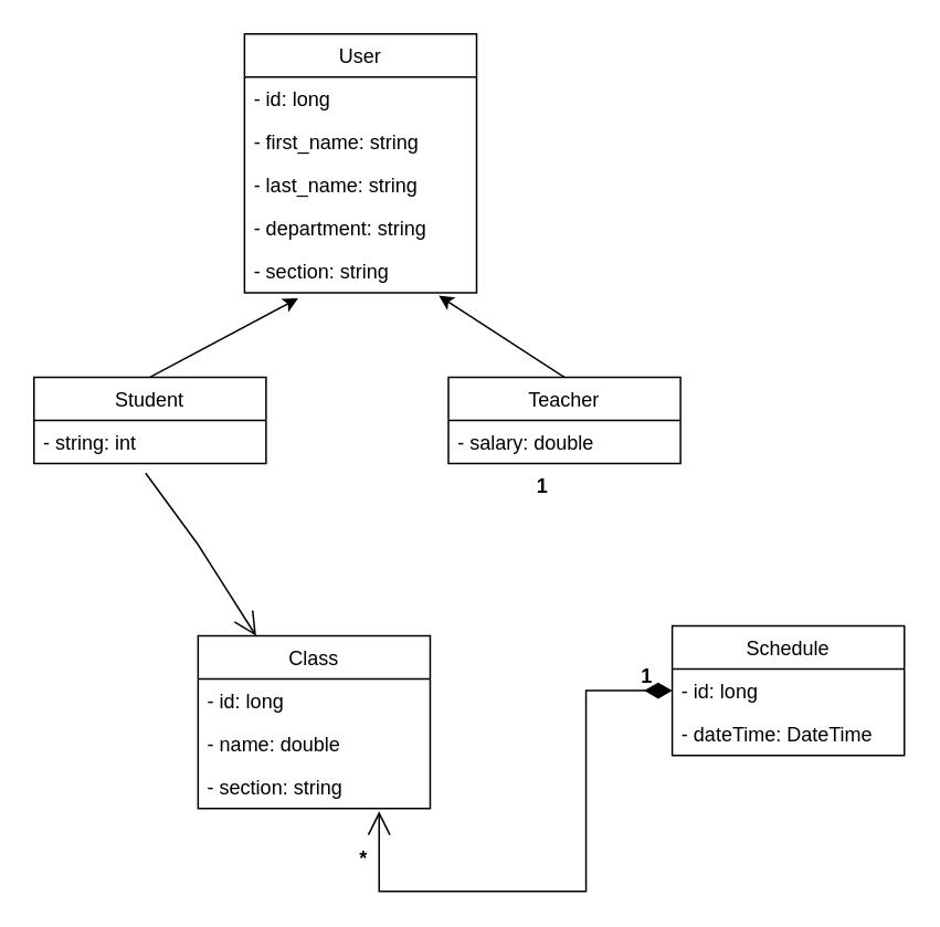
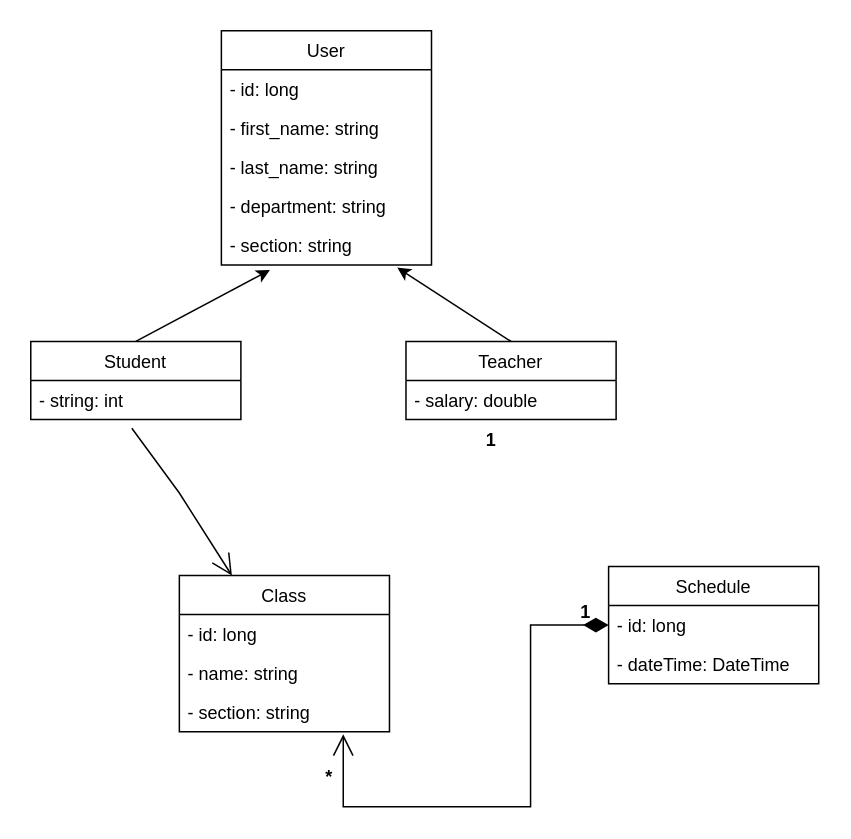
  <mxCell id="0" />
  <mxCell id="1" parent="0" />
  <mxCell id="2" value="User" style="swimlane;fontStyle=0;childLayout=stackLayout;horizontal=1;startSize=26;fillColor=none;horizontalStack=0;resizeParent=1;resizeParentMax=0;resizeLast=0;collapsible=1;marginBottom=0;" vertex="1" parent="1"><mxGeometry x="147" y="20" width="140" height="156" as="geometry" /></mxCell>
  <mxCell id="3" value="- id: long" style="text;strokeColor=none;fillColor=none;align=left;verticalAlign=top;spacingLeft=4;spacingRight=4;overflow=hidden;rotatable=0;points=[[0,0.5],[1,0.5]];portConstraint=eastwest;" vertex="1" parent="2"><mxGeometry y="26" width="140" height="26" as="geometry" /></mxCell>
  <mxCell id="4" value="- first_name: string&#10;" style="text;strokeColor=none;fillColor=none;align=left;verticalAlign=top;spacingLeft=4;spacingRight=4;overflow=hidden;rotatable=0;points=[[0,0.5],[1,0.5]];portConstraint=eastwest;" vertex="1" parent="2"><mxGeometry y="52" width="140" height="26" as="geometry" /></mxCell>
  <mxCell id="5" value="- last_name: string" style="text;strokeColor=none;fillColor=none;align=left;verticalAlign=top;spacingLeft=4;spacingRight=4;overflow=hidden;rotatable=0;points=[[0,0.5],[1,0.5]];portConstraint=eastwest;" vertex="1" parent="2"><mxGeometry y="78" width="140" height="26" as="geometry" /></mxCell>
  <mxCell id="6" value="- department: string" style="text;strokeColor=none;fillColor=none;align=left;verticalAlign=top;spacingLeft=4;spacingRight=4;overflow=hidden;rotatable=0;points=[[0,0.5],[1,0.5]];portConstraint=eastwest;" vertex="1" parent="2"><mxGeometry y="104" width="140" height="26" as="geometry" /></mxCell>
  <mxCell id="7" value="- section: string" style="text;strokeColor=none;fillColor=none;align=left;verticalAlign=top;spacingLeft=4;spacingRight=4;overflow=hidden;rotatable=0;points=[[0,0.5],[1,0.5]];portConstraint=eastwest;" vertex="1" parent="2"><mxGeometry y="130" width="140" height="26" as="geometry" /></mxCell>
  <mxCell id="8" value="Student" style="swimlane;fontStyle=0;childLayout=stackLayout;horizontal=1;startSize=26;fillColor=none;horizontalStack=0;resizeParent=1;resizeParentMax=0;resizeLast=0;collapsible=1;marginBottom=0;" vertex="1" parent="1"><mxGeometry x="20" y="227" width="140" height="52" as="geometry"><mxRectangle x="160" y="160" width="70" height="26" as="alternateBounds" /></mxGeometry></mxCell>
  <mxCell id="9" value="- string: int" style="text;strokeColor=none;fillColor=none;align=left;verticalAlign=top;spacingLeft=4;spacingRight=4;overflow=hidden;rotatable=0;points=[[0,0.5],[1,0.5]];portConstraint=eastwest;" vertex="1" parent="8"><mxGeometry y="26" width="140" height="26" as="geometry" /></mxCell>
  <mxCell id="10" value="Teacher" style="swimlane;fontStyle=0;childLayout=stackLayout;horizontal=1;startSize=26;fillColor=none;horizontalStack=0;resizeParent=1;resizeParentMax=0;resizeLast=0;collapsible=1;marginBottom=0;" vertex="1" parent="1"><mxGeometry x="270" y="227" width="140" height="52" as="geometry" /></mxCell>
  <mxCell id="11" value="- salary: double" style="text;strokeColor=none;fillColor=none;align=left;verticalAlign=top;spacingLeft=4;spacingRight=4;overflow=hidden;rotatable=0;points=[[0,0.5],[1,0.5]];portConstraint=eastwest;" vertex="1" parent="10"><mxGeometry y="26" width="140" height="26" as="geometry" /></mxCell>
  <mxCell id="12" value="" style="endArrow=classic;html=1;rounded=0;exitX=0.5;exitY=0;exitDx=0;exitDy=0;entryX=0.231;entryY=1.131;entryDx=0;entryDy=0;entryPerimeter=0;" edge="1" parent="1" source="8" target="7"><mxGeometry width="50" height="50" relative="1" as="geometry"><mxPoint x="100" y="215" as="sourcePoint" /><mxPoint x="150" y="165" as="targetPoint" /></mxGeometry></mxCell>
  <mxCell id="13" value="" style="endArrow=classic;html=1;rounded=0;entryX=0.837;entryY=1.069;entryDx=0;entryDy=0;entryPerimeter=0;exitX=0.5;exitY=0;exitDx=0;exitDy=0;" edge="1" parent="1" source="10" target="7"><mxGeometry width="50" height="50" relative="1" as="geometry"><mxPoint x="320" y="215" as="sourcePoint" /><mxPoint x="370" y="165" as="targetPoint" /></mxGeometry></mxCell>
  <mxCell id="14" value="Class" style="swimlane;fontStyle=0;childLayout=stackLayout;horizontal=1;startSize=26;fillColor=none;horizontalStack=0;resizeParent=1;resizeParentMax=0;resizeLast=0;collapsible=1;marginBottom=0;" vertex="1" parent="1"><mxGeometry x="119" y="383" width="140" height="104" as="geometry" /></mxCell>
  <mxCell id="15" value="- id: long&#10;" style="text;strokeColor=none;fillColor=none;align=left;verticalAlign=top;spacingLeft=4;spacingRight=4;overflow=hidden;rotatable=0;points=[[0,0.5],[1,0.5]];portConstraint=eastwest;" vertex="1" parent="14"><mxGeometry y="26" width="140" height="26" as="geometry" /></mxCell>
- <mxCell id="16" value="- name: double" style="text;strokeColor=none;fillColor=none;align=left;verticalAlign=top;spacingLeft=4;spacingRight=4;overflow=hidden;rotatable=0;points=[[0,0.5],[1,0.5]];portConstraint=eastwest;" vertex="1" parent="14"><mxGeometry y="52" width="140" height="26" as="geometry" /></mxCell>
+ <mxCell id="16" value="- name: string" style="text;strokeColor=none;fillColor=none;align=left;verticalAlign=top;spacingLeft=4;spacingRight=4;overflow=hidden;rotatable=0;points=[[0,0.5],[1,0.5]];portConstraint=eastwest;" vertex="1" parent="14"><mxGeometry y="52" width="140" height="26" as="geometry" /></mxCell>
  <mxCell id="17" value="- section: string&#10;" style="text;strokeColor=none;fillColor=none;align=left;verticalAlign=top;spacingLeft=4;spacingRight=4;overflow=hidden;rotatable=0;points=[[0,0.5],[1,0.5]];portConstraint=eastwest;" vertex="1" parent="14"><mxGeometry y="78" width="140" height="26" as="geometry" /></mxCell>
  <mxCell id="18" value="" style="endArrow=open;endFill=1;endSize=12;html=1;rounded=0;exitX=0.481;exitY=1.223;exitDx=0;exitDy=0;exitPerimeter=0;entryX=0.25;entryY=0;entryDx=0;entryDy=0;" edge="1" parent="1" source="9" target="14"><mxGeometry width="160" relative="1" as="geometry"><mxPoint x="174" y="372" as="sourcePoint" /><mxPoint x="334" y="372" as="targetPoint" /><Array as="points"><mxPoint x="119" y="328" /></Array></mxGeometry></mxCell>
  <mxCell id="19" value="Schedule" style="swimlane;fontStyle=0;childLayout=stackLayout;horizontal=1;startSize=26;fillColor=none;horizontalStack=0;resizeParent=1;resizeParentMax=0;resizeLast=0;collapsible=1;marginBottom=0;" vertex="1" parent="1"><mxGeometry x="405" y="377" width="140" height="78" as="geometry" /></mxCell>
  <mxCell id="20" value="- id: long&#10;" style="text;strokeColor=none;fillColor=none;align=left;verticalAlign=top;spacingLeft=4;spacingRight=4;overflow=hidden;rotatable=0;points=[[0,0.5],[1,0.5]];portConstraint=eastwest;" vertex="1" parent="19"><mxGeometry y="26" width="140" height="26" as="geometry" /></mxCell>
  <mxCell id="21" value="- dateTime: DateTime" style="text;strokeColor=none;fillColor=none;align=left;verticalAlign=top;spacingLeft=4;spacingRight=4;overflow=hidden;rotatable=0;points=[[0,0.5],[1,0.5]];portConstraint=eastwest;" vertex="1" parent="19"><mxGeometry y="52" width="140" height="26" as="geometry" /></mxCell>
  <mxCell id="22" value="" style="endArrow=open;html=1;endSize=12;startArrow=diamondThin;startSize=14;startFill=1;edgeStyle=orthogonalEdgeStyle;align=left;verticalAlign=bottom;rounded=0;entryX=0.78;entryY=1.069;entryDx=0;entryDy=0;entryPerimeter=0;" edge="1" parent="1" source="19" target="17"><mxGeometry x="-0.191" y="30" relative="1" as="geometry"><mxPoint x="273" y="537" as="sourcePoint" /><mxPoint x="433" y="537" as="targetPoint" /><Array as="points"><mxPoint x="353" y="416" /><mxPoint x="353" y="537" /><mxPoint x="228" y="537" /></Array><mxPoint as="offset" /></mxGeometry></mxCell>
  <mxCell id="23" value="1" style="text;align=center;fontStyle=1;verticalAlign=middle;spacingLeft=3;spacingRight=3;strokeColor=none;rotatable=0;points=[[0,0.5],[1,0.5]];portConstraint=eastwest;" vertex="1" parent="1"><mxGeometry x="287" y="279" width="80" height="26" as="geometry" /></mxCell>
  <mxCell id="24" value="1" style="text;align=center;fontStyle=1;verticalAlign=middle;spacingLeft=3;spacingRight=3;strokeColor=none;rotatable=0;points=[[0,0.5],[1,0.5]];portConstraint=eastwest;" vertex="1" parent="1"><mxGeometry x="350" y="394" width="80" height="26" as="geometry" /></mxCell>
  <mxCell id="25" value="*" style="text;align=center;fontStyle=1;verticalAlign=middle;spacingLeft=3;spacingRight=3;strokeColor=none;rotatable=0;points=[[0,0.5],[1,0.5]];portConstraint=eastwest;" vertex="1" parent="1"><mxGeometry x="179" y="504" width="80" height="26" as="geometry" /></mxCell>
